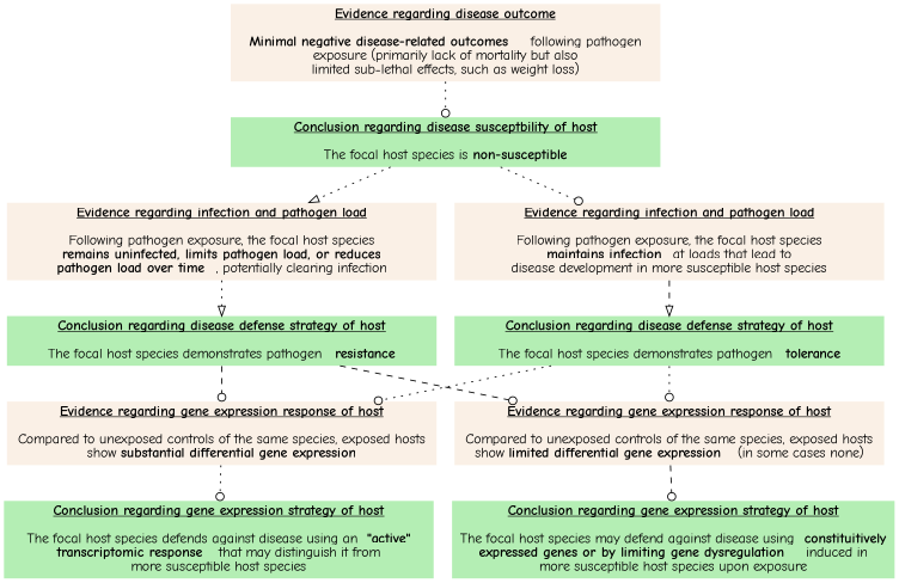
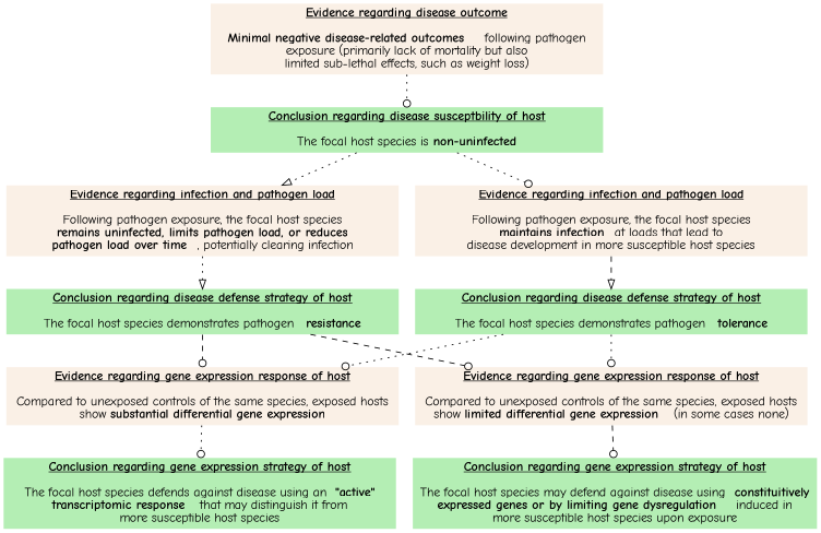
  digraph {
    fontsize=20
    fontname="Comic Neue"
    node [fillcolor=linen fontname="Comic Neue" penwidth=0 shape=box style=filled]
    edge [style=dotted arrowhead=odot fontname="Comic Neue"]
    n1 [label=<<U><B>Evidence regarding disease outcome</B></U><BR></BR><BR></BR><B>Minimal negative disease-related outcomes</B><B>    </B>following pathogen<BR></BR>exposure (primarily lack of mortality but also<BR></BR>limited sub-lethal effects, such as weight loss)> width=6]
-   n2 [fillcolor=darkseagreen2 label=<<U><B>Conclusion regarding disease susceptbility of host</B></U><BR></BR><BR></BR>The focal host species is <B>non-susceptible</B>> width=6]
+   n2 [fillcolor=darkseagreen2 label=<<U><B>Conclusion regarding disease susceptbility of host</B></U><BR></BR><BR></BR>The focal host species is <B>non-uninfected</B>> width=6]
    n3 [label=<<U><B>Evidence regarding infection and pathogen load</B></U><BR></BR><BR></BR>Following pathogen exposure, the focal host species<BR></BR><B>remains uninfected, limits pathogen load, or reduces</B><BR></BR><B>pathogen load over time</B><B>  </B>, potentially clearing infection> width=6]
    n4 [fillcolor=darkseagreen2 label=<<U><B>Conclusion regarding disease defense strategy of host</B></U><BR></BR><BR></BR>The focal host species demonstrates pathogen   <B>resistance</B>> width=6]
    n5 [label=<<U><B>Evidence regarding infection and pathogen load</B></U><BR></BR><BR></BR>Following pathogen exposure, the focal host species<BR></BR><B>maintains infection</B><B>  </B>at loads that lead to<BR></BR>disease development in more susceptible host species> width=6]
    n6 [fillcolor=darkseagreen2 label=<<U><B>Conclusion regarding disease defense strategy of host</B></U><BR></BR><BR></BR>The focal host species demonstrates pathogen   <B>tolerance</B>> width=6]
    n7 [label=<<U><B>Evidence regarding gene expression response of host</B></U><BR></BR><BR></BR>Compared to unexposed controls of the same species, exposed hosts<BR></BR>show <B>substantial differential gene expression</B>> width=6]
    n8 [fillcolor=darkseagreen2 label=<<U><B>Conclusion regarding gene expression strategy of host</B></U><BR></BR><BR></BR>The focal host species defends against disease using an  <B>"active"</B><BR></BR><B>transcriptomic response</B><B>   </B>that may distinguish it from<BR></BR>more susceptible host species> width=6]
    n9 [label=<<U><B>Evidence regarding gene expression response of host</B></U><BR></BR><BR></BR>Compared to unexposed controls of the same species, exposed hosts<BR></BR>show <B>limited differential gene expression</B><B>   </B>(in some cases none)> width=6]
    n10 [fillcolor=darkseagreen2 label=<<U><B>Conclusion regarding gene expression strategy of host</B></U><BR></BR><BR></BR>The focal host species may defend against disease using  <B>constituitively</B><BR></BR><B>expressed genes or by limiting gene dysregulation</B><B>    </B>induced in<BR></BR>more susceptible host species upon exposure> width=6]
    n1 -> n2
    n2 -> n3 [arrowhead=onormal]
    n2 -> n5
    n3 -> n4 [arrowhead=onormal]
    n4 -> n7 [style=dashed]
    n4 -> n9 [style=dashed]
    n5 -> n6 [style=dashed arrowhead=onormal]
    n6 -> n7
    n6 -> n9
    n7 -> n8
    n9 -> n10 [style=dashed]
  }
